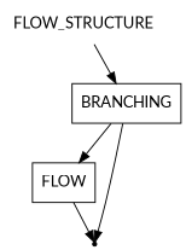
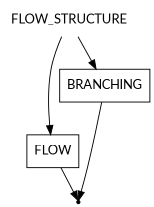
  digraph {
    fontname=Lato
    node [fontname=Lato shape=box]
    edge [fontname=Lato]
    n1 [label=FLOW_STRUCTURE shape=plaintext]
    n2 [label=BRANCHING]
    n3 [label=FLOW]
    end [shape=point]
    n1 -> n2
-   n2 -> n3
+   n1 -> n3
    n2 -> end
    n3 -> end
  }
